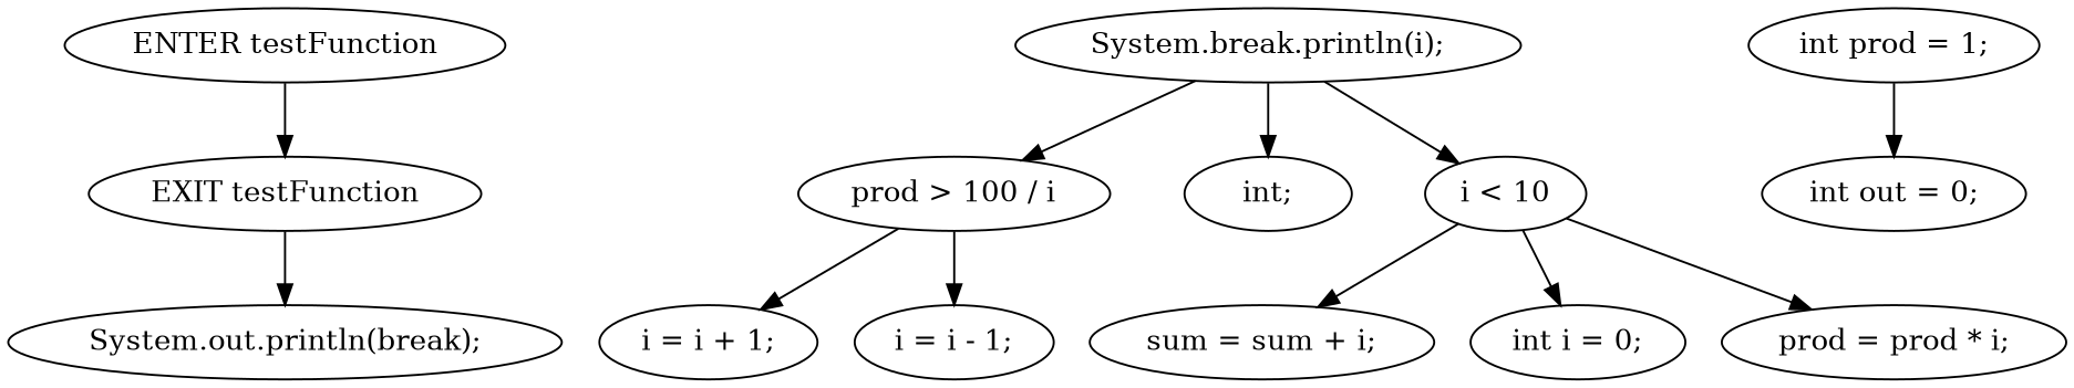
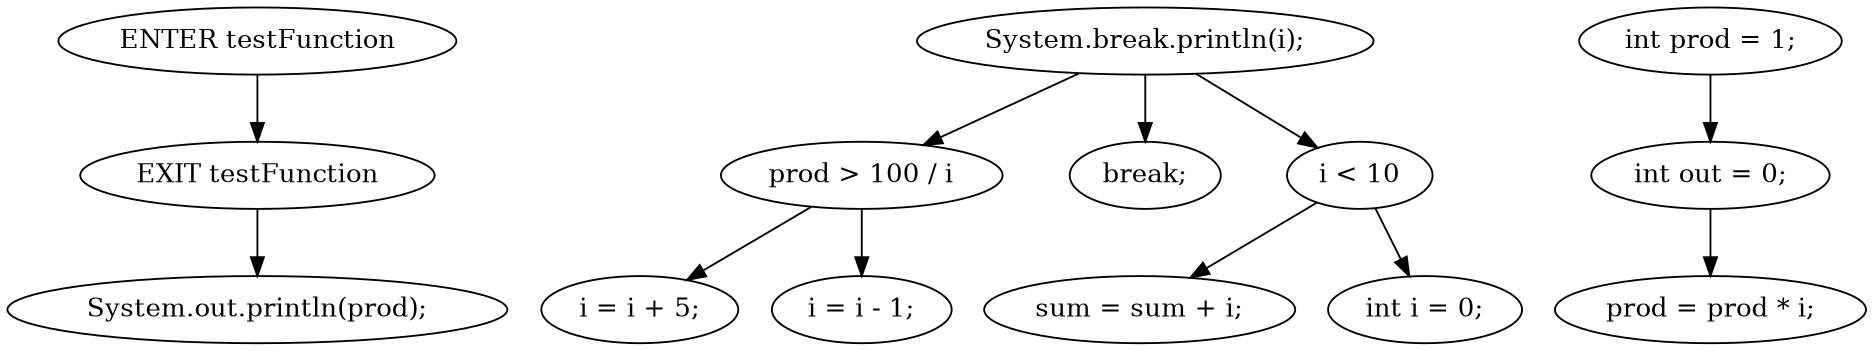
  digraph {
    n1 [label="ENTER testFunction"]
    n2 [label="EXIT testFunction"]
-   n3 [label="System.out.println(break);"]
+   n3 [label="System.out.println(prod);"]
    n4 [label="int out = 0;"]
    n5 [label="int prod = 1;"]
    n6 [label="int i = 0;"]
    n7 [label="i < 10"]
    n8 [label="prod = prod * i;"]
    n9 [label="sum = sum + i;"]
-   n10 [label="i = i + 1;"]
+   n10 [label="i = i + 5;"]
    n11 [label="prod > 100 / i"]
    n12 [label="i = i - 1;"]
-   n13 [label="int;"]
+   n13 [label="break;"]
    n14 [label="System.break.println(i);"]
    n1 -> n2
    n2 -> n3
    n5 -> n4
    n7 -> n6
-   n7 -> n8
+   n4 -> n8
    n7 -> n9
    n11 -> n10
    n11 -> n12
    n14 -> n7
    n14 -> n11
    n14 -> n13
  }
